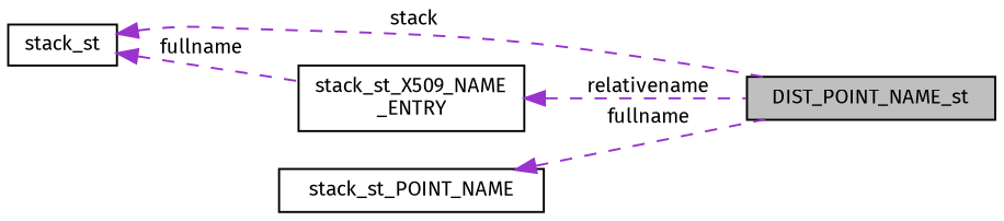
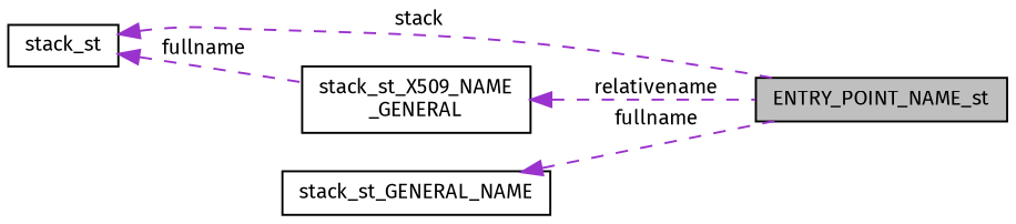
  digraph {
    fontname="Fira Sans"
    rankdir=LR
    node [color=black fillcolor=white fontname="Fira Sans" fontsize=10 shape=record style=filled]
    edge [color=darkorchid3 dir=back fontname="Fira Sans" fontsize=10 labelfontname=Helvetica labelfontsize=10 style=dashed]
-   n1 [fillcolor=grey75 fontcolor=black height=0.2 label=DIST_POINT_NAME_st width=0.4]
-   n2 [height=0.2 label="stack_st_X509_NAME\l_ENTRY" width=0.4]
+   n1 [fillcolor=grey75 fontcolor=black height=0.2 label=ENTRY_POINT_NAME_st width=0.4]
+   n2 [height=0.2 label="stack_st_X509_NAME\l_GENERAL" width=0.4]
    n3 [height=0.2 label=stack_st width=0.4]
-   n4 [height=0.2 label=stack_st_POINT_NAME width=0.4]
+   n4 [height=0.2 label=stack_st_GENERAL_NAME width=0.4]
    n2 -> n1 [label=" relativename"]
    n3 -> n1 [label=" stack"]
    n3 -> n2 [label=" fullname"]
    n4 -> n1 [label=" fullname"]
  }
